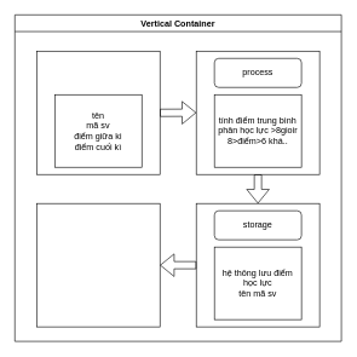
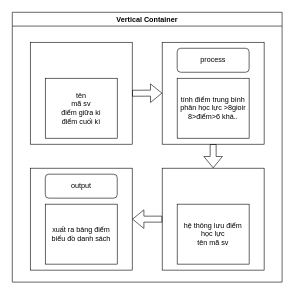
  <mxCell id="0" />
  <mxCell id="1" parent="0" />
  <mxCell id="2" value="" style="whiteSpace=wrap;html=1;aspect=fixed;" parent="1" vertex="1"><mxGeometry x="50" y="70" width="170" height="170" as="geometry" /></mxCell>
  <mxCell id="3" value="Vertical Container" style="swimlane;whiteSpace=wrap;html=1;" parent="1" vertex="1"><mxGeometry x="20" y="20" width="450" height="450" as="geometry" /></mxCell>
  <mxCell id="4" value="" style="whiteSpace=wrap;html=1;aspect=fixed;" parent="3" vertex="1"><mxGeometry x="250" y="50" width="170" height="170" as="geometry" /></mxCell>
  <mxCell id="5" value="tính điểm trung bình&lt;div&gt;phân học lực &amp;gt;8gioir&lt;/div&gt;&lt;div&gt;8&amp;gt;điểm&amp;gt;6 khá..&lt;/div&gt;" style="rounded=0;whiteSpace=wrap;html=1;" parent="3" vertex="1"><mxGeometry x="275" y="110" width="120" height="100" as="geometry" /></mxCell>
  <mxCell id="6" value="process" style="rounded=1;whiteSpace=wrap;html=1;" parent="3" vertex="1"><mxGeometry x="275" y="60" width="120" height="40" as="geometry" /></mxCell>
  <mxCell id="7" value="" style="whiteSpace=wrap;html=1;aspect=fixed;" parent="3" vertex="1"><mxGeometry x="30" y="260" width="170" height="170" as="geometry" /></mxCell>
+ <mxCell id="8" value="xuất ra bảng điểm&lt;div&gt;biểu đồ danh sách&lt;/div&gt;" style="rounded=0;whiteSpace=wrap;html=1;" parent="3" vertex="1"><mxGeometry x="55" y="320" width="120" height="100" as="geometry" /></mxCell>
+ <mxCell id="9" value="output" style="rounded=1;whiteSpace=wrap;html=1;" parent="3" vertex="1"><mxGeometry x="55" y="270" width="120" height="40" as="geometry" /></mxCell>
  <mxCell id="10" value="" style="whiteSpace=wrap;html=1;aspect=fixed;" parent="3" vertex="1"><mxGeometry x="250" y="260" width="170" height="170" as="geometry" /></mxCell>
  <mxCell id="11" value="hệ thông lưu điểm&lt;div&gt;học lực&lt;/div&gt;&lt;div&gt;tên mã sv&lt;/div&gt;" style="rounded=0;whiteSpace=wrap;html=1;" parent="3" vertex="1"><mxGeometry x="275" y="320" width="120" height="100" as="geometry" /></mxCell>
- <mxCell id="12" value="storage" style="rounded=1;whiteSpace=wrap;html=1;" parent="3" vertex="1"><mxGeometry x="275" y="270" width="120" height="40" as="geometry" /></mxCell>
  <mxCell id="13" value="" style="shape=flexArrow;endArrow=classic;html=1;rounded=0;entryX=0;entryY=0.794;entryDx=0;entryDy=0;entryPerimeter=0;" parent="3" edge="1"><mxGeometry width="50" height="50" relative="1" as="geometry"><mxPoint x="200" y="135" as="sourcePoint" /><mxPoint x="250" y="134.8" as="targetPoint" /></mxGeometry></mxCell>
  <mxCell id="14" value="" style="shape=flexArrow;endArrow=classic;html=1;rounded=0;entryX=0.5;entryY=0;entryDx=0;entryDy=0;exitX=0.5;exitY=1;exitDx=0;exitDy=0;" edge="1" parent="3" source="4" target="10"><mxGeometry width="50" height="50" relative="1" as="geometry"><mxPoint x="270" y="270" as="sourcePoint" /><mxPoint x="320" y="220" as="targetPoint" /></mxGeometry></mxCell>
  <mxCell id="15" value="" style="shape=flexArrow;endArrow=classic;html=1;rounded=0;entryX=1;entryY=0.5;entryDx=0;entryDy=0;exitX=0;exitY=0.5;exitDx=0;exitDy=0;" edge="1" parent="3" source="10" target="7"><mxGeometry width="50" height="50" relative="1" as="geometry"><mxPoint x="230" y="320" as="sourcePoint" /><mxPoint x="250" y="300" as="targetPoint" /></mxGeometry></mxCell>
  <mxCell id="16" value="tên&lt;div&gt;mã sv&lt;/div&gt;&lt;div&gt;điểm giữa kì&lt;/div&gt;&lt;div&gt;điểm cuối kì&lt;/div&gt;" style="rounded=0;whiteSpace=wrap;html=1;" parent="1" vertex="1"><mxGeometry x="75" y="130" width="120" height="100" as="geometry" /></mxCell>
